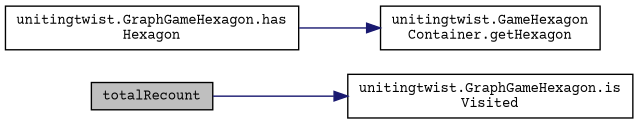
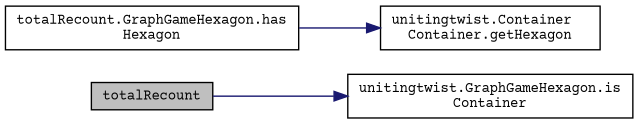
  digraph {
    fontname="Courier Prime"
    rankdir=LR
    node [color=black fillcolor=white fontname="Courier Prime" fontsize=10 shape=record style=filled]
    edge [color=midnightblue fontname="Courier Prime" fontsize=10 labelfontname=Helvetica labelfontsize=10 style=solid]
    n1 [fillcolor=grey75 fontcolor=black height=0.2 label=totalRecount width=0.4]
-   n2 [height=0.2 label="unitingtwist.GraphGameHexagon.is\lVisited" width=0.4]
-   n3 [height=0.2 label="unitingtwist.GraphGameHexagon.has\lHexagon" width=0.4]
-   n4 [height=0.2 label="unitingtwist.GameHexagon\lContainer.getHexagon" width=0.4]
+   n2 [height=0.2 label="unitingtwist.GraphGameHexagon.is\lContainer" width=0.4]
+   n3 [height=0.2 label="totalRecount.GraphGameHexagon.has\lHexagon" width=0.4]
+   n4 [height=0.2 label="unitingtwist.Container\lContainer.getHexagon" width=0.4]
    n1 -> n2
    n3 -> n4
  }
